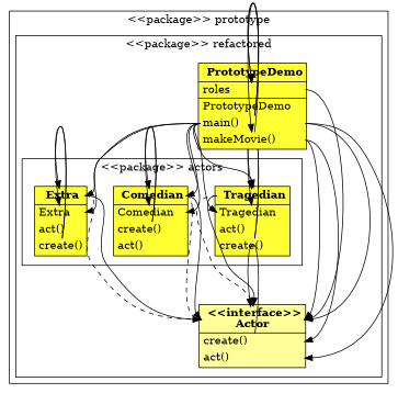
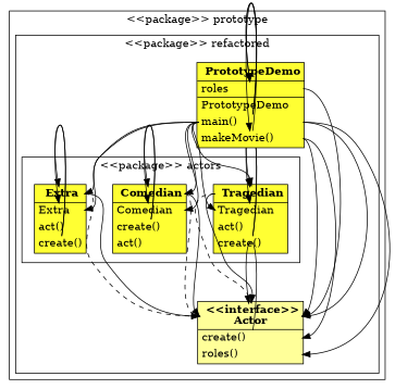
  digraph {
    compound=true
    rankdir=TB
    ranksep=equally
    node [shape=none]
    edge [arrowhead=normal color=black headport=4 penwidth=1 style=solid tailport=5]
    n1 [label=<<TABLE BGCOLOR="#FFFF33"> <TR> <TD PORT="3" BORDER="0"> <FONT COLOR="black"><B>Tragedian</B></FONT></TD></TR> <HR/><TR><TD PORT="8" ALIGN="LEFT" BORDER="0"><FONT COLOR="black">Tragedian</FONT></TD></TR> <TR><TD PORT="7" ALIGN="LEFT" BORDER="0"><FONT COLOR="black">act()</FONT></TD></TR> <TR><TD PORT="6" ALIGN="LEFT" BORDER="0"><FONT COLOR="black">create()</FONT></TD></TR> </TABLE>>]
    n2 [label=<<TABLE BGCOLOR="#FFFF33"> <TR> <TD PORT="17" BORDER="0"> <FONT COLOR="black"><B>Comedian</B></FONT></TD></TR> <HR/><TR><TD PORT="20" ALIGN="LEFT" BORDER="0"><FONT COLOR="black">Comedian</FONT></TD></TR> <TR><TD PORT="18" ALIGN="LEFT" BORDER="0"><FONT COLOR="black">create()</FONT></TD></TR> <TR><TD PORT="19" ALIGN="LEFT" BORDER="0"><FONT COLOR="black">act()</FONT></TD></TR> </TABLE>>]
    n3 [label=<<TABLE BGCOLOR="#FFFF33"> <TR> <TD PORT="13" BORDER="0"> <FONT COLOR="black"><B>Extra</B></FONT></TD></TR> <HR/><TR><TD PORT="16" ALIGN="LEFT" BORDER="0"><FONT COLOR="black">Extra</FONT></TD></TR> <TR><TD PORT="15" ALIGN="LEFT" BORDER="0"><FONT COLOR="black">act()</FONT></TD></TR> <TR><TD PORT="14" ALIGN="LEFT" BORDER="0"><FONT COLOR="black">create()</FONT></TD></TR> </TABLE>>]
-   n4 [label=<<TABLE BGCOLOR="#FFFF99"> <TR> <TD PORT="4" BORDER="0"> <FONT COLOR="black"><B>&lt;&lt;interface&gt;&gt;<BR/>Actor</B></FONT></TD></TR> <HR/><TR><TD PORT="10" ALIGN="LEFT" BORDER="0"><FONT COLOR="black">create()</FONT></TD></TR> <TR><TD PORT="12" ALIGN="LEFT" BORDER="0"><FONT COLOR="black">act()</FONT></TD></TR> </TABLE>>]
+   n4 [label=<<TABLE BGCOLOR="#FFFF99"> <TR> <TD PORT="4" BORDER="0"> <FONT COLOR="black"><B>&lt;&lt;interface&gt;&gt;<BR/>Actor</B></FONT></TD></TR> <HR/><TR><TD PORT="10" ALIGN="LEFT" BORDER="0"><FONT COLOR="black">create()</FONT></TD></TR> <TR><TD PORT="12" ALIGN="LEFT" BORDER="0"><FONT COLOR="black">roles()</FONT></TD></TR> </TABLE>>]
    n5 [label=<<TABLE BGCOLOR="#FFFF33"> <TR> <TD PORT="21" BORDER="0"> <FONT COLOR="black"><B>PrototypeDemo</B></FONT></TD></TR> <HR/><TR><TD PORT="9" ALIGN="LEFT" BORDER="0"><FONT COLOR="black">roles</FONT></TD></TR> <HR/><TR><TD PORT="22" ALIGN="LEFT" BORDER="0"><FONT COLOR="black">PrototypeDemo</FONT></TD></TR> <TR><TD PORT="5" ALIGN="LEFT" BORDER="0"><FONT COLOR="black">main()</FONT></TD></TR> <TR><TD PORT="11" ALIGN="LEFT" BORDER="0"><FONT COLOR="black">makeMovie()</FONT></TD></TR> </TABLE>>]
    subgraph cluster_1 {
      label=<<FONT COLOR="black">&lt;&lt;package&gt;&gt; prototype</FONT>>
      subgraph cluster_2 {
        label=<<FONT COLOR="black">&lt;&lt;package&gt;&gt; refactored</FONT>>
        n4
        n5
        subgraph cluster_3 {
          label=<<FONT COLOR="black">&lt;&lt;package&gt;&gt; actors</FONT>>
          n1
          n2
          n3
        }
      }
    }
    n1 -> n1 [headport=3 tailport=6]
    n1 -> n1 [headport=8 tailport=6]
    n1 -> n4 [arrowhead=empty style=dashed tailport=3]
    n1 -> n4 [tailport=3]
    n2 -> n2 [headport=20 tailport=18]
    n2 -> n2 [headport=17 tailport=18]
    n2 -> n4 [arrowhead=empty style=dashed tailport=17]
    n2 -> n4 [tailport=17]
    n3 -> n3 [headport=16 tailport=14]
    n3 -> n3 [headport=13 tailport=14]
    n3 -> n4 [arrowhead=empty style=dashed tailport=13]
    n3 -> n4 [tailport=13]
    n4 -> n4 [tailport=10]
    n5 -> n1 [headport=3]
    n5 -> n1 [headport=8]
    n5 -> n2 [headport=20]
    n5 -> n2 [headport=17]
    n5 -> n3 [headport=16]
    n5 -> n3 [headport=13]
    n5 -> n4 [tailport=11]
    n5 -> n4 [headport=10 tailport=11]
    n5 -> n4 [tailport=9]
    n5 -> n4
    n5 -> n4 [headport=12]
    n5 -> n5 [headport=9 tailport=11]
    n5 -> n5 [headport=11]
    n5 -> n5 [headport=9]
  }
